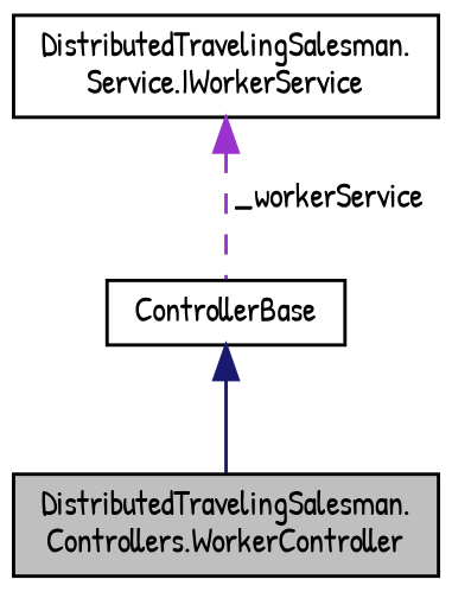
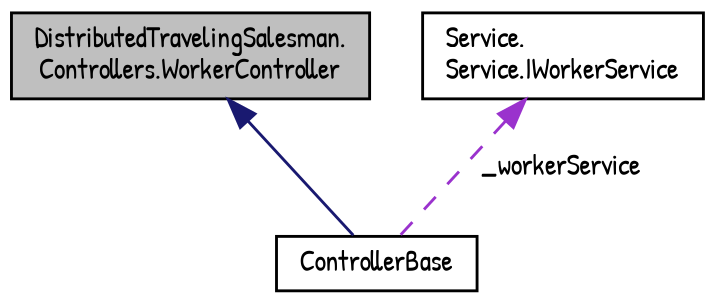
  digraph {
    fontname="Patrick Hand"
    node [color=black fillcolor=white fontname="Patrick Hand" fontsize=10 shape=record style=filled]
    edge [dir=back fontname="Patrick Hand" fontsize=10 labelfontname=Helvetica labelfontsize=10]
    n1 [fillcolor=grey75 fontcolor=black height=0.2 label="DistributedTravelingSalesman.\lControllers.WorkerController" width=0.4]
    n2 [height=0.2 label=ControllerBase width=0.4]
-   n3 [height=0.2 label="DistributedTravelingSalesman.\lService.IWorkerService" width=0.4]
-   n2 -> n1 [color=midnightblue style=solid]
+   n3 [height=0.2 label="Service.\lService.IWorkerService" width=0.4]
+   n1 -> n2 [color=midnightblue style=solid]
    n3 -> n2 [color=darkorchid3 label=" _workerService" style=dashed]
  }
